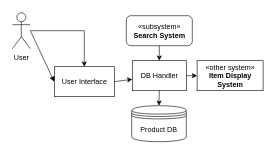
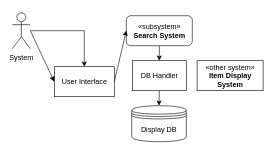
  <mxCell id="0" />
  <mxCell id="1" parent="0" />
- <mxCell id="2" value="Product DB" style="shape=datastore;whiteSpace=wrap;html=1;" vertex="1" parent="1"><mxGeometry x="219" y="175.5" width="91" height="60" as="geometry" /></mxCell>
+ <mxCell id="2" value="Display DB" style="shape=datastore;whiteSpace=wrap;html=1;" vertex="1" parent="1"><mxGeometry x="219" y="175.5" width="91" height="60" as="geometry" /></mxCell>
  <mxCell id="3" value="DB Handler" style="html=1;" vertex="1" parent="1"><mxGeometry x="220" y="100.5" width="90" height="50" as="geometry" /></mxCell>
  <mxCell id="4" value="" style="edgeStyle=orthogonalEdgeStyle;rounded=0;orthogonalLoop=1;jettySize=auto;html=1;" edge="1" parent="1" source="5" target="6"><mxGeometry relative="1" as="geometry" /></mxCell>
- <mxCell id="5" value="User" style="shape=umlActor;verticalLabelPosition=bottom;labelBackgroundColor=#ffffff;verticalAlign=top;html=1;" vertex="1" parent="1"><mxGeometry x="20" y="20.5" width="30" height="60" as="geometry" /></mxCell>
+ <mxCell id="5" value="System" style="shape=umlActor;verticalLabelPosition=bottom;labelBackgroundColor=#ffffff;verticalAlign=top;html=1;" vertex="1" parent="1"><mxGeometry x="20" y="20.5" width="30" height="60" as="geometry" /></mxCell>
  <mxCell id="6" value="User Interface" style="html=1;" vertex="1" parent="1"><mxGeometry x="90" y="110.5" width="100" height="50" as="geometry" /></mxCell>
  <mxCell id="7" value="" style="endArrow=block;startArrow=none;endFill=1;startFill=0;html=1;entryX=0;entryY=0.5;entryDx=0;entryDy=0;" edge="1" parent="1" target="6"><mxGeometry width="160" relative="1" as="geometry"><mxPoint x="50" y="50.5" as="sourcePoint" /><mxPoint x="240" y="130.5" as="targetPoint" /></mxGeometry></mxCell>
  <mxCell id="8" value="«subsystem»&lt;br&gt;&lt;b&gt;Search System&lt;/b&gt;&lt;br&gt;" style="html=1;rounded=1;" vertex="1" parent="1"><mxGeometry x="210" y="25.5" width="110" height="50" as="geometry" /></mxCell>
- <mxCell id="9" value="" style="endArrow=classic;html=1;exitX=1;exitY=0.5;exitDx=0;exitDy=0;" edge="1" parent="1" source="6" target="3"><mxGeometry width="50" height="50" relative="1" as="geometry"><mxPoint x="190" y="25.5" as="sourcePoint" /><mxPoint x="240" y="-24.5" as="targetPoint" /></mxGeometry></mxCell>
+ <mxCell id="9" value="" style="endArrow=classic;html=1;exitX=1;exitY=0.5;exitDx=0;exitDy=0;entryX=0;entryY=0.5;entryDx=0;entryDy=0;" edge="1" parent="1" source="6" target="8"><mxGeometry width="50" height="50" relative="1" as="geometry"><mxPoint x="190" y="25.5" as="sourcePoint" /><mxPoint x="240" y="-24.5" as="targetPoint" /></mxGeometry></mxCell>
  <mxCell id="10" value="«other system»&lt;br&gt;&lt;b&gt;Item Display&lt;br&gt;System&lt;/b&gt;" style="html=1;" vertex="1" parent="1"><mxGeometry x="328" y="100.5" width="110" height="50" as="geometry" /></mxCell>
  <mxCell id="11" value="" style="endArrow=classic;html=1;exitX=0.5;exitY=1;exitDx=0;exitDy=0;entryX=0.5;entryY=0;entryDx=0;entryDy=0;" edge="1" parent="1" source="8" target="3"><mxGeometry width="50" height="50" relative="1" as="geometry"><mxPoint x="350" y="105.5" as="sourcePoint" /><mxPoint x="400" y="55.5" as="targetPoint" /></mxGeometry></mxCell>
  <mxCell id="12" value="" style="endArrow=classic;html=1;exitX=0.5;exitY=1;exitDx=0;exitDy=0;entryX=0.5;entryY=0;entryDx=0;entryDy=0;" edge="1" parent="1" source="3" target="2"><mxGeometry width="50" height="50" relative="1" as="geometry"><mxPoint x="170" y="185.5" as="sourcePoint" /><mxPoint x="220" y="135.5" as="targetPoint" /></mxGeometry></mxCell>
- <mxCell id="13" value="" style="endArrow=classic;html=1;exitX=1;exitY=0.5;exitDx=0;exitDy=0;entryX=0;entryY=0.5;entryDx=0;entryDy=0;" edge="1" parent="1" source="3" target="10"><mxGeometry width="50" height="50" relative="1" as="geometry"><mxPoint x="320" y="125.5" as="sourcePoint" /><mxPoint x="370" y="75.5" as="targetPoint" /></mxGeometry></mxCell>
